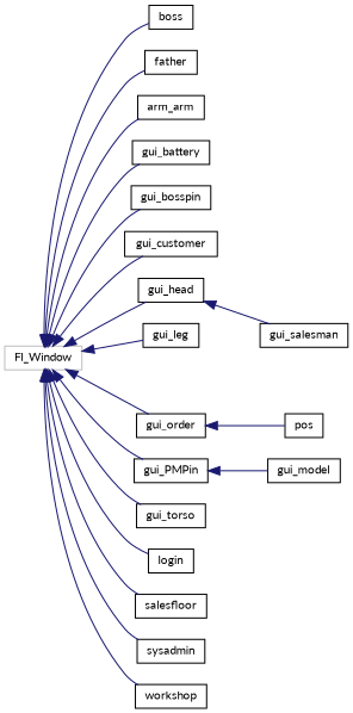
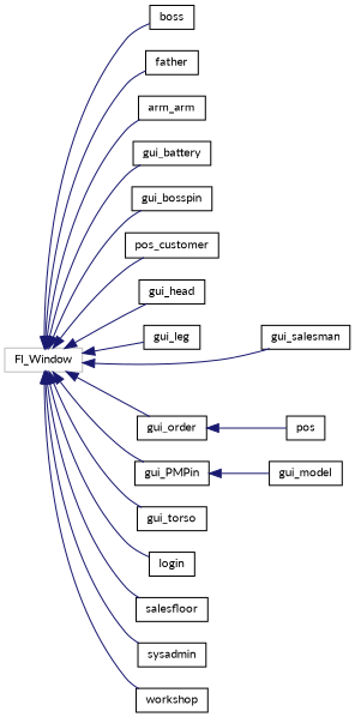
  digraph {
    fontname=Lato
    rankdir=LR
    node [color=black fillcolor=white fontname=Lato fontsize=10 shape=record style=filled]
    edge [color=midnightblue dir=back fontname=Lato fontsize=10 labelfontname=Helvetica labelfontsize=10 style=solid]
    n1 [color=grey75 height=0.2 label=Fl_Window width=0.4]
    n2 [height=0.2 label=boss width=0.4]
    n3 [height=0.2 label=father width=0.4]
    n4 [height=0.2 label=arm_arm width=0.4]
    n5 [height=0.2 label=gui_battery width=0.4]
    n6 [height=0.2 label=gui_bosspin width=0.4]
-   n7 [height=0.2 label=gui_customer width=0.4]
+   n7 [height=0.2 label=pos_customer width=0.4]
    n8 [height=0.2 label=gui_head width=0.4]
    n9 [height=0.2 label=gui_leg width=0.4]
    n10 [height=0.2 label=gui_order width=0.4]
    n11 [height=0.2 label=gui_PMPin width=0.4]
    n12 [height=0.2 label=gui_salesman width=0.4]
    n13 [height=0.2 label=gui_torso width=0.4]
    n14 [height=0.2 label=login width=0.4]
    n15 [height=0.2 label=salesfloor width=0.4]
    n16 [height=0.2 label=sysadmin width=0.4]
    n17 [height=0.2 label=workshop width=0.4]
    n18 [height=0.2 label=gui_model width=0.4]
    n19 [height=0.2 label=pos width=0.4]
    n1 -> n2
    n1 -> n3
    n1 -> n4
    n1 -> n5
    n1 -> n6
    n1 -> n7
    n1 -> n8
    n1 -> n9
    n1 -> n10
    n1 -> n11
-   n8 -> n12
+   n1 -> n12
    n1 -> n13
    n1 -> n14
    n1 -> n15
    n1 -> n16
    n1 -> n17
    n10 -> n19
    n11 -> n18
  }
